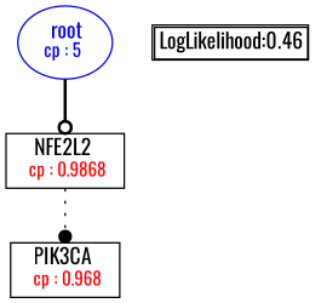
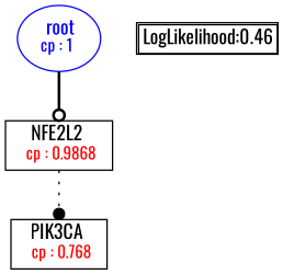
  digraph {
    fontname=Oswald
    fontsize=10
    node [fontname=Oswald shape=box]
    edge [fontname=Oswald]
-   n1 [color=Blue label=<<font color='Blue'> root</font><br/><font color='Blue' POINT-SIZE='12'>cp : 5 </font>> shape=oval]
+   n1 [color=Blue label=<<font color='Blue'> root</font><br/><font color='Blue' POINT-SIZE='12'>cp : 1 </font>> shape=oval]
    n2 [label=<NFE2L2 <br/> <font color='Red' POINT-SIZE='12'> cp : 0.9868 </font>>]
-   n3 [label=<PIK3CA <br/> <font color='Red' POINT-SIZE='12'> cp : 0.968 </font>>]
+   n3 [label=<PIK3CA <br/> <font color='Red' POINT-SIZE='12'> cp : 0.768 </font>>]
    n4 [label=<<TABLE BORDER="1" CELLBORDER="1" CELLSPACING="0" >     <TR><TD ALIGN="LEFT">LogLikelihood:0.46</TD></TR>     </TABLE>> shape=plaintext]
    n1 -> n2 [arrowhead=odot style=bold]
    n2 -> n3 [arrowhead=dot style=dotted]
  }
